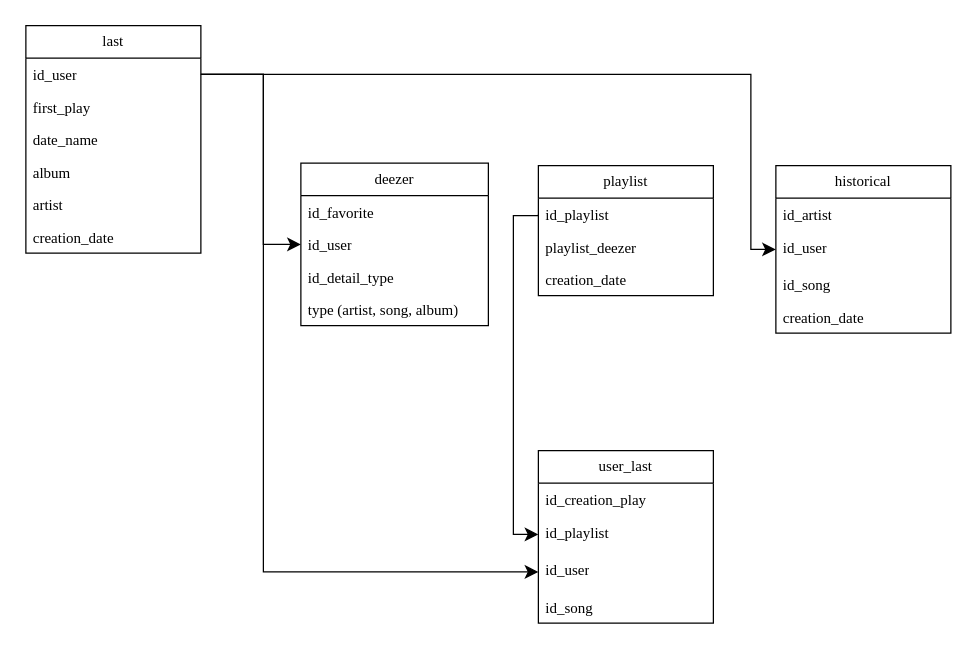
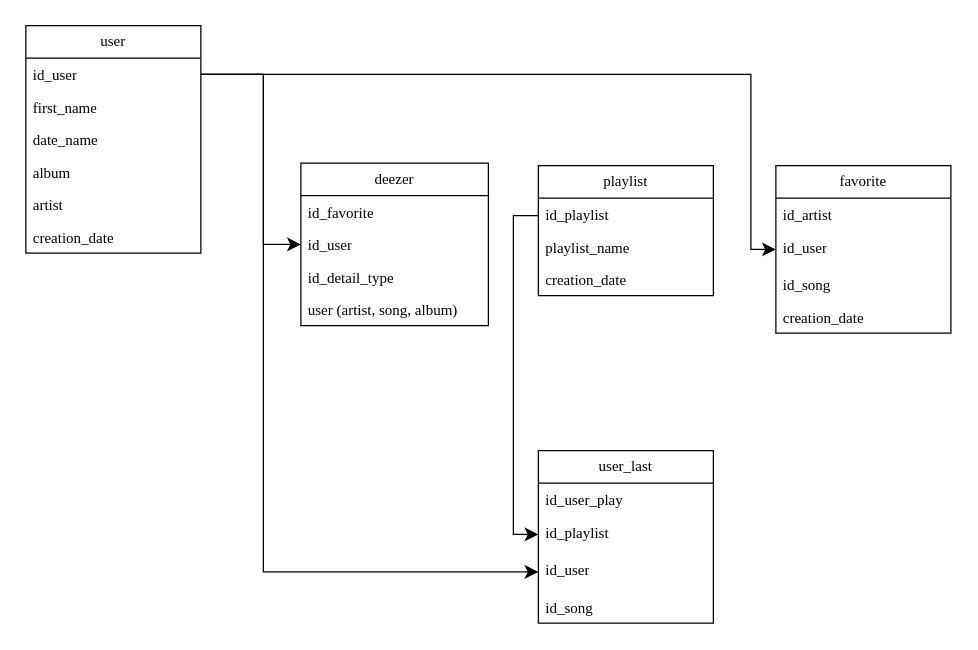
  <mxCell id="0" />
  <mxCell id="1" parent="0" />
- <mxCell id="2" value="last" style="swimlane;fontStyle=0;childLayout=stackLayout;horizontal=1;startSize=26;fillColor=none;horizontalStack=0;resizeParent=1;resizeParentMax=0;resizeLast=0;collapsible=1;marginBottom=0;whiteSpace=wrap;html=1;fontFamily=Architects Daughter;fontSource=https%3A%2F%2Ffonts.googleapis.com%2Fcss%3Ffamily%3DArchitects%2BDaughter;" vertex="1" parent="1"><mxGeometry x="20" y="20" width="140" height="182" as="geometry" /></mxCell>
+ <mxCell id="2" value="user" style="swimlane;fontStyle=0;childLayout=stackLayout;horizontal=1;startSize=26;fillColor=none;horizontalStack=0;resizeParent=1;resizeParentMax=0;resizeLast=0;collapsible=1;marginBottom=0;whiteSpace=wrap;html=1;fontFamily=Architects Daughter;fontSource=https%3A%2F%2Ffonts.googleapis.com%2Fcss%3Ffamily%3DArchitects%2BDaughter;" vertex="1" parent="1"><mxGeometry x="20" y="20" width="140" height="182" as="geometry" /></mxCell>
  <mxCell id="3" value="id_user" style="text;strokeColor=none;fillColor=none;align=left;verticalAlign=top;spacingLeft=4;spacingRight=4;overflow=hidden;rotatable=0;points=[[0,0.5],[1,0.5]];portConstraint=eastwest;whiteSpace=wrap;html=1;fontFamily=Architects Daughter;fontSource=https%3A%2F%2Ffonts.googleapis.com%2Fcss%3Ffamily%3DArchitects%2BDaughter;" vertex="1" parent="2"><mxGeometry y="26" width="140" height="26" as="geometry" /></mxCell>
- <mxCell id="4" value="first_play" style="text;strokeColor=none;fillColor=none;align=left;verticalAlign=top;spacingLeft=4;spacingRight=4;overflow=hidden;rotatable=0;points=[[0,0.5],[1,0.5]];portConstraint=eastwest;whiteSpace=wrap;html=1;fontFamily=Architects Daughter;fontSource=https%3A%2F%2Ffonts.googleapis.com%2Fcss%3Ffamily%3DArchitects%2BDaughter;" vertex="1" parent="2"><mxGeometry y="52" width="140" height="26" as="geometry" /></mxCell>
+ <mxCell id="4" value="first_name" style="text;strokeColor=none;fillColor=none;align=left;verticalAlign=top;spacingLeft=4;spacingRight=4;overflow=hidden;rotatable=0;points=[[0,0.5],[1,0.5]];portConstraint=eastwest;whiteSpace=wrap;html=1;fontFamily=Architects Daughter;fontSource=https%3A%2F%2Ffonts.googleapis.com%2Fcss%3Ffamily%3DArchitects%2BDaughter;" vertex="1" parent="2"><mxGeometry y="52" width="140" height="26" as="geometry" /></mxCell>
  <mxCell id="5" value="date_name" style="text;strokeColor=none;fillColor=none;align=left;verticalAlign=top;spacingLeft=4;spacingRight=4;overflow=hidden;rotatable=0;points=[[0,0.5],[1,0.5]];portConstraint=eastwest;whiteSpace=wrap;html=1;fontFamily=Architects Daughter;fontSource=https%3A%2F%2Ffonts.googleapis.com%2Fcss%3Ffamily%3DArchitects%2BDaughter;" vertex="1" parent="2"><mxGeometry y="78" width="140" height="26" as="geometry" /></mxCell>
  <mxCell id="6" value="album" style="text;strokeColor=none;fillColor=none;align=left;verticalAlign=top;spacingLeft=4;spacingRight=4;overflow=hidden;rotatable=0;points=[[0,0.5],[1,0.5]];portConstraint=eastwest;whiteSpace=wrap;html=1;fontFamily=Architects Daughter;fontSource=https%3A%2F%2Ffonts.googleapis.com%2Fcss%3Ffamily%3DArchitects%2BDaughter;" vertex="1" parent="2"><mxGeometry y="104" width="140" height="26" as="geometry" /></mxCell>
  <mxCell id="7" value="artist" style="text;strokeColor=none;fillColor=none;align=left;verticalAlign=top;spacingLeft=4;spacingRight=4;overflow=hidden;rotatable=0;points=[[0,0.5],[1,0.5]];portConstraint=eastwest;whiteSpace=wrap;html=1;fontFamily=Architects Daughter;fontSource=https%3A%2F%2Ffonts.googleapis.com%2Fcss%3Ffamily%3DArchitects%2BDaughter;" vertex="1" parent="2"><mxGeometry y="130" width="140" height="26" as="geometry" /></mxCell>
  <mxCell id="8" value="creation_date" style="text;strokeColor=none;fillColor=none;align=left;verticalAlign=top;spacingLeft=4;spacingRight=4;overflow=hidden;rotatable=0;points=[[0,0.5],[1,0.5]];portConstraint=eastwest;whiteSpace=wrap;html=1;fontFamily=Architects Daughter;fontSource=https%3A%2F%2Ffonts.googleapis.com%2Fcss%3Ffamily%3DArchitects%2BDaughter;" vertex="1" parent="2"><mxGeometry y="156" width="140" height="26" as="geometry" /></mxCell>
  <mxCell id="9" value="deezer" style="swimlane;fontStyle=0;childLayout=stackLayout;horizontal=1;startSize=26;fillColor=none;horizontalStack=0;resizeParent=1;resizeParentMax=0;resizeLast=0;collapsible=1;marginBottom=0;whiteSpace=wrap;html=1;fontFamily=Architects Daughter;fontSource=https%3A%2F%2Ffonts.googleapis.com%2Fcss%3Ffamily%3DArchitects%2BDaughter;" vertex="1" parent="1"><mxGeometry x="240" y="130" width="150" height="130" as="geometry" /></mxCell>
  <mxCell id="10" value="id_favorite" style="text;strokeColor=none;fillColor=none;align=left;verticalAlign=top;spacingLeft=4;spacingRight=4;overflow=hidden;rotatable=0;points=[[0,0.5],[1,0.5]];portConstraint=eastwest;whiteSpace=wrap;html=1;fontFamily=Architects Daughter;fontSource=https%3A%2F%2Ffonts.googleapis.com%2Fcss%3Ffamily%3DArchitects%2BDaughter;" vertex="1" parent="9"><mxGeometry y="26" width="150" height="26" as="geometry" /></mxCell>
  <mxCell id="11" value="id_user" style="text;strokeColor=none;fillColor=none;align=left;verticalAlign=top;spacingLeft=4;spacingRight=4;overflow=hidden;rotatable=0;points=[[0,0.5],[1,0.5]];portConstraint=eastwest;whiteSpace=wrap;html=1;fontFamily=Architects Daughter;fontSource=https%3A%2F%2Ffonts.googleapis.com%2Fcss%3Ffamily%3DArchitects%2BDaughter;" vertex="1" parent="9"><mxGeometry y="52" width="150" height="26" as="geometry" /></mxCell>
  <mxCell id="12" value="id_detail_type" style="text;strokeColor=none;fillColor=none;align=left;verticalAlign=top;spacingLeft=4;spacingRight=4;overflow=hidden;rotatable=0;points=[[0,0.5],[1,0.5]];portConstraint=eastwest;whiteSpace=wrap;html=1;fontFamily=Architects Daughter;fontSource=https%3A%2F%2Ffonts.googleapis.com%2Fcss%3Ffamily%3DArchitects%2BDaughter;" vertex="1" parent="9"><mxGeometry y="78" width="150" height="26" as="geometry" /></mxCell>
- <mxCell id="13" value="type (artist, song, album)" style="text;strokeColor=none;fillColor=none;align=left;verticalAlign=top;spacingLeft=4;spacingRight=4;overflow=hidden;rotatable=0;points=[[0,0.5],[1,0.5]];portConstraint=eastwest;whiteSpace=wrap;html=1;fontFamily=Architects Daughter;fontSource=https%3A%2F%2Ffonts.googleapis.com%2Fcss%3Ffamily%3DArchitects%2BDaughter;" vertex="1" parent="9"><mxGeometry y="104" width="150" height="26" as="geometry" /></mxCell>
+ <mxCell id="13" value="user (artist, song, album)" style="text;strokeColor=none;fillColor=none;align=left;verticalAlign=top;spacingLeft=4;spacingRight=4;overflow=hidden;rotatable=0;points=[[0,0.5],[1,0.5]];portConstraint=eastwest;whiteSpace=wrap;html=1;fontFamily=Architects Daughter;fontSource=https%3A%2F%2Ffonts.googleapis.com%2Fcss%3Ffamily%3DArchitects%2BDaughter;" vertex="1" parent="9"><mxGeometry y="104" width="150" height="26" as="geometry" /></mxCell>
  <mxCell id="14" value="playlist" style="swimlane;fontStyle=0;childLayout=stackLayout;horizontal=1;startSize=26;fillColor=none;horizontalStack=0;resizeParent=1;resizeParentMax=0;resizeLast=0;collapsible=1;marginBottom=0;whiteSpace=wrap;html=1;fontFamily=Architects Daughter;fontSource=https%3A%2F%2Ffonts.googleapis.com%2Fcss%3Ffamily%3DArchitects%2BDaughter;" vertex="1" parent="1"><mxGeometry x="430" y="132" width="140" height="104" as="geometry" /></mxCell>
  <mxCell id="15" value="id_playlist" style="text;strokeColor=none;fillColor=none;align=left;verticalAlign=top;spacingLeft=4;spacingRight=4;overflow=hidden;rotatable=0;points=[[0,0.5],[1,0.5]];portConstraint=eastwest;whiteSpace=wrap;html=1;fontFamily=Architects Daughter;fontSource=https%3A%2F%2Ffonts.googleapis.com%2Fcss%3Ffamily%3DArchitects%2BDaughter;" vertex="1" parent="14"><mxGeometry y="26" width="140" height="26" as="geometry" /></mxCell>
- <mxCell id="16" value="playlist_deezer" style="text;strokeColor=none;fillColor=none;align=left;verticalAlign=top;spacingLeft=4;spacingRight=4;overflow=hidden;rotatable=0;points=[[0,0.5],[1,0.5]];portConstraint=eastwest;whiteSpace=wrap;html=1;fontFamily=Architects Daughter;fontSource=https%3A%2F%2Ffonts.googleapis.com%2Fcss%3Ffamily%3DArchitects%2BDaughter;" vertex="1" parent="14"><mxGeometry y="52" width="140" height="26" as="geometry" /></mxCell>
+ <mxCell id="16" value="playlist_name" style="text;strokeColor=none;fillColor=none;align=left;verticalAlign=top;spacingLeft=4;spacingRight=4;overflow=hidden;rotatable=0;points=[[0,0.5],[1,0.5]];portConstraint=eastwest;whiteSpace=wrap;html=1;fontFamily=Architects Daughter;fontSource=https%3A%2F%2Ffonts.googleapis.com%2Fcss%3Ffamily%3DArchitects%2BDaughter;" vertex="1" parent="14"><mxGeometry y="52" width="140" height="26" as="geometry" /></mxCell>
  <mxCell id="17" value="creation_date" style="text;strokeColor=none;fillColor=none;align=left;verticalAlign=top;spacingLeft=4;spacingRight=4;overflow=hidden;rotatable=0;points=[[0,0.5],[1,0.5]];portConstraint=eastwest;whiteSpace=wrap;html=1;fontFamily=Architects Daughter;fontSource=https%3A%2F%2Ffonts.googleapis.com%2Fcss%3Ffamily%3DArchitects%2BDaughter;" vertex="1" parent="14"><mxGeometry y="78" width="140" height="26" as="geometry" /></mxCell>
- <mxCell id="18" value="historical" style="swimlane;fontStyle=0;childLayout=stackLayout;horizontal=1;startSize=26;fillColor=none;horizontalStack=0;resizeParent=1;resizeParentMax=0;resizeLast=0;collapsible=1;marginBottom=0;whiteSpace=wrap;html=1;fontFamily=Architects Daughter;fontSource=https%3A%2F%2Ffonts.googleapis.com%2Fcss%3Ffamily%3DArchitects%2BDaughter;" vertex="1" parent="1"><mxGeometry x="620" y="132" width="140" height="134" as="geometry" /></mxCell>
+ <mxCell id="18" value="favorite" style="swimlane;fontStyle=0;childLayout=stackLayout;horizontal=1;startSize=26;fillColor=none;horizontalStack=0;resizeParent=1;resizeParentMax=0;resizeLast=0;collapsible=1;marginBottom=0;whiteSpace=wrap;html=1;fontFamily=Architects Daughter;fontSource=https%3A%2F%2Ffonts.googleapis.com%2Fcss%3Ffamily%3DArchitects%2BDaughter;" vertex="1" parent="1"><mxGeometry x="620" y="132" width="140" height="134" as="geometry" /></mxCell>
  <mxCell id="19" value="id_artist" style="text;strokeColor=none;fillColor=none;align=left;verticalAlign=top;spacingLeft=4;spacingRight=4;overflow=hidden;rotatable=0;points=[[0,0.5],[1,0.5]];portConstraint=eastwest;whiteSpace=wrap;html=1;fontFamily=Architects Daughter;fontSource=https%3A%2F%2Ffonts.googleapis.com%2Fcss%3Ffamily%3DArchitects%2BDaughter;" vertex="1" parent="18"><mxGeometry y="26" width="140" height="26" as="geometry" /></mxCell>
  <mxCell id="20" value="id_user" style="text;strokeColor=none;fillColor=none;align=left;verticalAlign=top;spacingLeft=4;spacingRight=4;overflow=hidden;rotatable=0;points=[[0,0.5],[1,0.5]];portConstraint=eastwest;whiteSpace=wrap;html=1;fontFamily=Architects Daughter;fontSource=https%3A%2F%2Ffonts.googleapis.com%2Fcss%3Ffamily%3DArchitects%2BDaughter;" vertex="1" parent="18"><mxGeometry y="52" width="140" height="30" as="geometry" /></mxCell>
  <mxCell id="21" value="id_song" style="text;strokeColor=none;fillColor=none;align=left;verticalAlign=top;spacingLeft=4;spacingRight=4;overflow=hidden;rotatable=0;points=[[0,0.5],[1,0.5]];portConstraint=eastwest;whiteSpace=wrap;html=1;fontFamily=Architects Daughter;fontSource=https%3A%2F%2Ffonts.googleapis.com%2Fcss%3Ffamily%3DArchitects%2BDaughter;" vertex="1" parent="18"><mxGeometry y="82" width="140" height="26" as="geometry" /></mxCell>
  <mxCell id="22" value="creation_date" style="text;strokeColor=none;fillColor=none;align=left;verticalAlign=top;spacingLeft=4;spacingRight=4;overflow=hidden;rotatable=0;points=[[0,0.5],[1,0.5]];portConstraint=eastwest;whiteSpace=wrap;html=1;fontFamily=Architects Daughter;fontSource=https%3A%2F%2Ffonts.googleapis.com%2Fcss%3Ffamily%3DArchitects%2BDaughter;" vertex="1" parent="18"><mxGeometry y="108" width="140" height="26" as="geometry" /></mxCell>
  <mxCell id="23" value="user_last" style="swimlane;fontStyle=0;childLayout=stackLayout;horizontal=1;startSize=26;fillColor=none;horizontalStack=0;resizeParent=1;resizeParentMax=0;resizeLast=0;collapsible=1;marginBottom=0;whiteSpace=wrap;html=1;fontFamily=Architects Daughter;fontSource=https%3A%2F%2Ffonts.googleapis.com%2Fcss%3Ffamily%3DArchitects%2BDaughter;" vertex="1" parent="1"><mxGeometry x="430" y="360" width="140" height="138" as="geometry" /></mxCell>
- <mxCell id="24" value="id_creation_play" style="text;strokeColor=none;fillColor=none;align=left;verticalAlign=top;spacingLeft=4;spacingRight=4;overflow=hidden;rotatable=0;points=[[0,0.5],[1,0.5]];portConstraint=eastwest;whiteSpace=wrap;html=1;fontFamily=Architects Daughter;fontSource=https%3A%2F%2Ffonts.googleapis.com%2Fcss%3Ffamily%3DArchitects%2BDaughter;" vertex="1" parent="23"><mxGeometry y="26" width="140" height="26" as="geometry" /></mxCell>
+ <mxCell id="24" value="id_user_play" style="text;strokeColor=none;fillColor=none;align=left;verticalAlign=top;spacingLeft=4;spacingRight=4;overflow=hidden;rotatable=0;points=[[0,0.5],[1,0.5]];portConstraint=eastwest;whiteSpace=wrap;html=1;fontFamily=Architects Daughter;fontSource=https%3A%2F%2Ffonts.googleapis.com%2Fcss%3Ffamily%3DArchitects%2BDaughter;" vertex="1" parent="23"><mxGeometry y="26" width="140" height="26" as="geometry" /></mxCell>
  <mxCell id="25" value="id_playlist" style="text;strokeColor=none;fillColor=none;align=left;verticalAlign=top;spacingLeft=4;spacingRight=4;overflow=hidden;rotatable=0;points=[[0,0.5],[1,0.5]];portConstraint=eastwest;whiteSpace=wrap;html=1;fontFamily=Architects Daughter;fontSource=https%3A%2F%2Ffonts.googleapis.com%2Fcss%3Ffamily%3DArchitects%2BDaughter;" vertex="1" parent="23"><mxGeometry y="52" width="140" height="30" as="geometry" /></mxCell>
  <mxCell id="26" value="id_user" style="text;strokeColor=none;fillColor=none;align=left;verticalAlign=top;spacingLeft=4;spacingRight=4;overflow=hidden;rotatable=0;points=[[0,0.5],[1,0.5]];portConstraint=eastwest;whiteSpace=wrap;html=1;fontFamily=Architects Daughter;fontSource=https%3A%2F%2Ffonts.googleapis.com%2Fcss%3Ffamily%3DArchitects%2BDaughter;" vertex="1" parent="23"><mxGeometry y="82" width="140" height="30" as="geometry" /></mxCell>
  <mxCell id="27" value="id_song" style="text;strokeColor=none;fillColor=none;align=left;verticalAlign=top;spacingLeft=4;spacingRight=4;overflow=hidden;rotatable=0;points=[[0,0.5],[1,0.5]];portConstraint=eastwest;whiteSpace=wrap;html=1;fontFamily=Architects Daughter;fontSource=https%3A%2F%2Ffonts.googleapis.com%2Fcss%3Ffamily%3DArchitects%2BDaughter;" vertex="1" parent="23"><mxGeometry y="112" width="140" height="26" as="geometry" /></mxCell>
  <mxCell id="28" value="" style="edgeStyle=segmentEdgeStyle;endArrow=classic;html=1;curved=0;rounded=0;endSize=8;startSize=8;fontFamily=Architects Daughter;fontSource=https%3A%2F%2Ffonts.googleapis.com%2Fcss%3Ffamily%3DArchitects%2BDaughter;fontSize=16;sourcePerimeterSpacing=8;targetPerimeterSpacing=8;exitX=1;exitY=0.5;exitDx=0;exitDy=0;entryX=0;entryY=0.5;entryDx=0;entryDy=0;" edge="1" parent="1" source="3" target="11"><mxGeometry width="50" height="50" relative="1" as="geometry"><mxPoint x="330" y="300" as="sourcePoint" /><mxPoint x="380" y="250" as="targetPoint" /><Array as="points"><mxPoint x="210" y="59" /><mxPoint x="210" y="195" /></Array></mxGeometry></mxCell>
  <mxCell id="29" value="" style="edgeStyle=segmentEdgeStyle;endArrow=classic;html=1;curved=0;rounded=0;endSize=8;startSize=8;fontFamily=Architects Daughter;fontSource=https%3A%2F%2Ffonts.googleapis.com%2Fcss%3Ffamily%3DArchitects%2BDaughter;fontSize=16;sourcePerimeterSpacing=8;targetPerimeterSpacing=8;exitX=1;exitY=0.5;exitDx=0;exitDy=0;entryX=0;entryY=0.5;entryDx=0;entryDy=0;" edge="1" parent="1" source="3" target="20"><mxGeometry width="50" height="50" relative="1" as="geometry"><mxPoint x="330" y="300" as="sourcePoint" /><mxPoint x="380" y="250" as="targetPoint" /><Array as="points"><mxPoint x="600" y="59" /><mxPoint x="600" y="199" /></Array></mxGeometry></mxCell>
  <mxCell id="30" value="" style="edgeStyle=segmentEdgeStyle;endArrow=classic;html=1;curved=0;rounded=0;endSize=8;startSize=8;fontFamily=Architects Daughter;fontSource=https%3A%2F%2Ffonts.googleapis.com%2Fcss%3Ffamily%3DArchitects%2BDaughter;fontSize=16;sourcePerimeterSpacing=8;targetPerimeterSpacing=8;exitX=0;exitY=0.5;exitDx=0;exitDy=0;entryX=0;entryY=0.5;entryDx=0;entryDy=0;" edge="1" parent="1" source="15" target="25"><mxGeometry width="50" height="50" relative="1" as="geometry"><mxPoint x="330" y="330" as="sourcePoint" /><mxPoint x="380" y="280" as="targetPoint" /><Array as="points"><mxPoint x="410" y="172" /><mxPoint x="410" y="427" /></Array></mxGeometry></mxCell>
  <mxCell id="31" value="" style="edgeStyle=segmentEdgeStyle;endArrow=classic;html=1;curved=0;rounded=0;endSize=8;startSize=8;fontFamily=Architects Daughter;fontSource=https%3A%2F%2Ffonts.googleapis.com%2Fcss%3Ffamily%3DArchitects%2BDaughter;fontSize=16;sourcePerimeterSpacing=8;targetPerimeterSpacing=8;exitX=1;exitY=0.5;exitDx=0;exitDy=0;entryX=0;entryY=0.5;entryDx=0;entryDy=0;" edge="1" parent="1" source="3" target="26"><mxGeometry width="50" height="50" relative="1" as="geometry"><mxPoint x="330" y="330" as="sourcePoint" /><mxPoint x="380" y="280" as="targetPoint" /><Array as="points"><mxPoint x="210" y="59" /><mxPoint x="210" y="457" /></Array></mxGeometry></mxCell>
